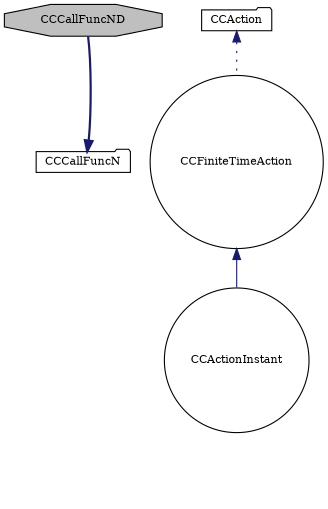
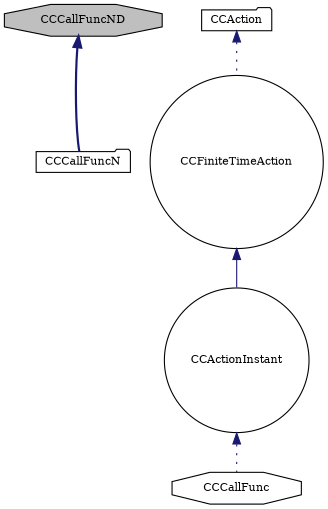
  digraph {
    fontname="DejaVu Serif"
    node [color=black fontname="DejaVu Serif" fontsize=10 shape=octagon]
    edge [color=midnightblue dir=back fontname="DejaVu Serif" fontsize=10 labelfontname=FreeSans labelfontsize=10 style=dotted]
    n1 [fillcolor=grey75 fontcolor=black height=0.2 label=CCCallFuncND style=filled width=0.4]
    n2 [height=0.2 label=CCCallFuncN shape=folder width=0.4]
+   n3 [height=0.2 label=CCCallFunc width=0.4]
    n4 [height=0.2 label=CCActionInstant shape=circle width=0.4]
    n5 [height=0.2 label=CCFiniteTimeAction shape=circle width=0.4]
    n6 [height=0.2 label=CCAction shape=folder width=0.4]
-   n2 -> n1 [style=bold]
+   n1 -> n2 [style=bold]
+   n4 -> n3
    n5 -> n4 [style=solid]
    n6 -> n5
  }
